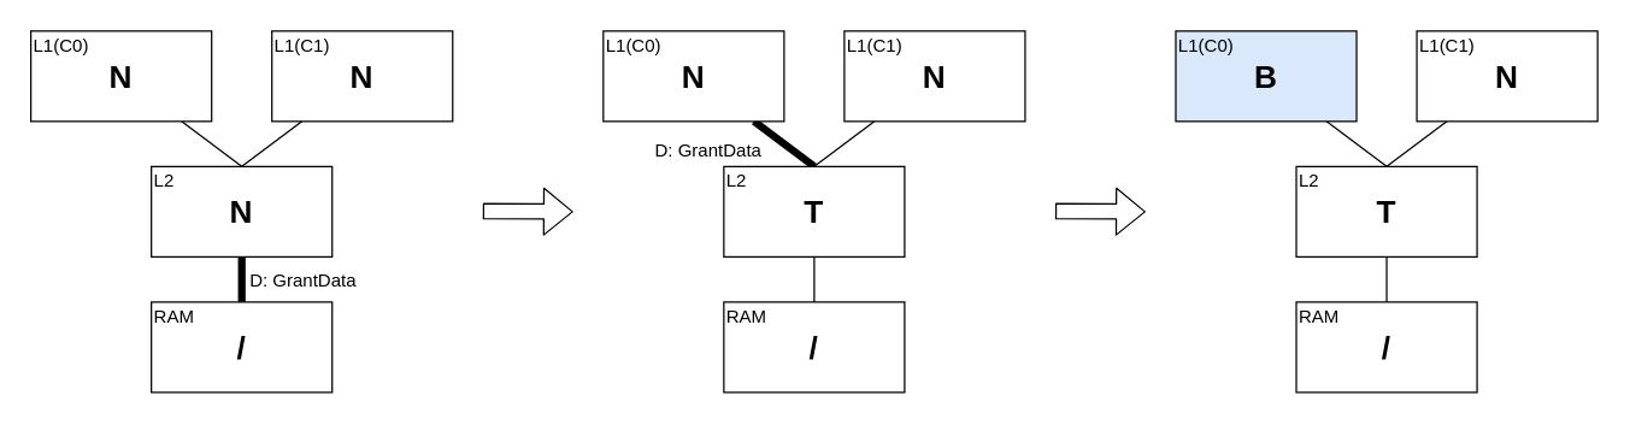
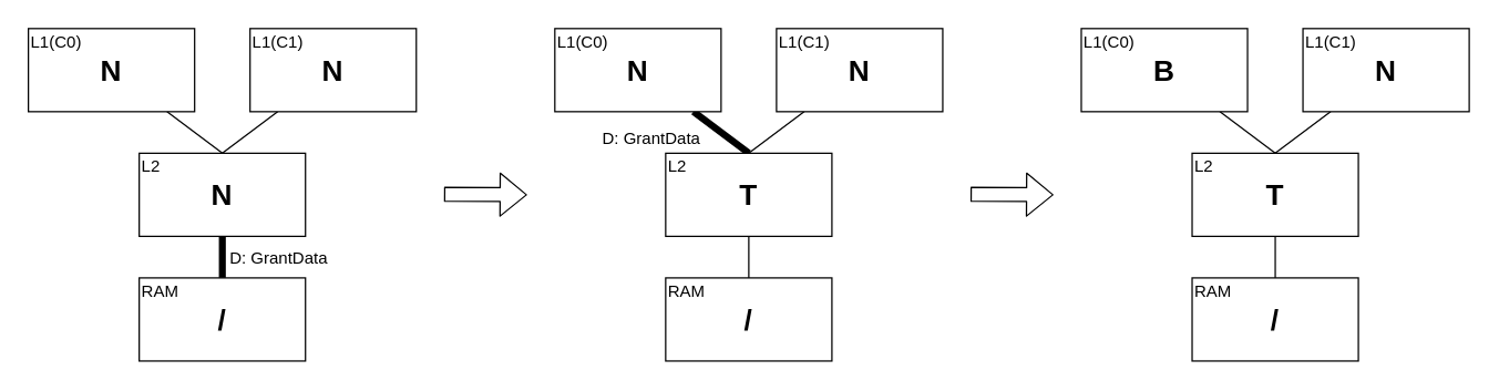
  <mxCell id="0" />
  <mxCell id="1" parent="0" />
  <mxCell id="2" style="edgeStyle=none;html=1;entryX=0.5;entryY=0;entryDx=0;entryDy=0;endArrow=none;endFill=0;" edge="1" parent="1" source="3" target="7"><mxGeometry relative="1" as="geometry" /></mxCell>
  <mxCell id="3" value="N" style="rounded=0;whiteSpace=wrap;html=1;fontSize=21;fontStyle=1" vertex="1" parent="1"><mxGeometry x="20" y="20" width="120" height="60" as="geometry" /></mxCell>
  <mxCell id="4" style="edgeStyle=none;html=1;entryX=0.5;entryY=0;entryDx=0;entryDy=0;endArrow=none;endFill=0;" edge="1" parent="1" source="5" target="7"><mxGeometry relative="1" as="geometry" /></mxCell>
  <mxCell id="5" value="N" style="rounded=0;whiteSpace=wrap;html=1;fontSize=21;fontStyle=1" vertex="1" parent="1"><mxGeometry x="180" y="20" width="120" height="60" as="geometry" /></mxCell>
  <mxCell id="6" style="edgeStyle=none;html=1;entryX=0.5;entryY=0;entryDx=0;entryDy=0;endArrow=none;endFill=0;strokeWidth=5;" edge="1" parent="1" source="7" target="8"><mxGeometry relative="1" as="geometry" /></mxCell>
  <mxCell id="7" value="N" style="rounded=0;whiteSpace=wrap;html=1;fontSize=21;fontStyle=1" vertex="1" parent="1"><mxGeometry x="100" y="110" width="120" height="60" as="geometry" /></mxCell>
  <mxCell id="8" value="/" style="rounded=0;whiteSpace=wrap;html=1;fontSize=21;fontStyle=1" vertex="1" parent="1"><mxGeometry x="100" y="200" width="120" height="60" as="geometry" /></mxCell>
  <mxCell id="9" value="L1(C0)" style="text;html=1;strokeColor=none;fillColor=none;align=left;verticalAlign=middle;whiteSpace=wrap;rounded=0;" vertex="1" parent="1"><mxGeometry x="20" y="20" width="40" height="20" as="geometry" /></mxCell>
  <mxCell id="10" value="L1(C1)" style="text;html=1;strokeColor=none;fillColor=none;align=left;verticalAlign=middle;whiteSpace=wrap;rounded=0;" vertex="1" parent="1"><mxGeometry x="180" y="20" width="40" height="20" as="geometry" /></mxCell>
  <mxCell id="11" value="L2" style="text;html=1;strokeColor=none;fillColor=none;align=left;verticalAlign=middle;whiteSpace=wrap;rounded=0;" vertex="1" parent="1"><mxGeometry x="100" y="110" width="40" height="20" as="geometry" /></mxCell>
  <mxCell id="12" value="RAM" style="text;html=1;strokeColor=none;fillColor=none;align=left;verticalAlign=middle;whiteSpace=wrap;rounded=0;" vertex="1" parent="1"><mxGeometry x="100" y="200" width="40" height="20" as="geometry" /></mxCell>
  <mxCell id="13" style="edgeStyle=none;html=1;entryX=0.5;entryY=0;entryDx=0;entryDy=0;endArrow=none;endFill=0;strokeWidth=5;" edge="1" parent="1" source="14" target="18"><mxGeometry relative="1" as="geometry" /></mxCell>
  <mxCell id="14" value="N" style="rounded=0;whiteSpace=wrap;html=1;fontSize=21;fontStyle=1" vertex="1" parent="1"><mxGeometry x="400" y="20" width="120" height="60" as="geometry" /></mxCell>
  <mxCell id="15" style="edgeStyle=none;html=1;entryX=0.5;entryY=0;entryDx=0;entryDy=0;endArrow=none;endFill=0;" edge="1" parent="1" source="16" target="18"><mxGeometry relative="1" as="geometry" /></mxCell>
  <mxCell id="16" value="N" style="rounded=0;whiteSpace=wrap;html=1;fontSize=21;fontStyle=1" vertex="1" parent="1"><mxGeometry x="560" y="20" width="120" height="60" as="geometry" /></mxCell>
  <mxCell id="17" style="edgeStyle=none;html=1;entryX=0.5;entryY=0;entryDx=0;entryDy=0;endArrow=none;endFill=0;" edge="1" parent="1" source="18" target="19"><mxGeometry relative="1" as="geometry" /></mxCell>
  <mxCell id="18" value="T" style="rounded=0;whiteSpace=wrap;html=1;fontSize=21;fontStyle=1" vertex="1" parent="1"><mxGeometry x="480" y="110" width="120" height="60" as="geometry" /></mxCell>
  <mxCell id="19" value="/" style="rounded=0;whiteSpace=wrap;html=1;fontSize=21;fontStyle=1" vertex="1" parent="1"><mxGeometry x="480" y="200" width="120" height="60" as="geometry" /></mxCell>
  <mxCell id="20" value="L1(C0)" style="text;html=1;strokeColor=none;fillColor=none;align=left;verticalAlign=middle;whiteSpace=wrap;rounded=0;" vertex="1" parent="1"><mxGeometry x="400" y="20" width="40" height="20" as="geometry" /></mxCell>
  <mxCell id="21" value="L1(C1)" style="text;html=1;strokeColor=none;fillColor=none;align=left;verticalAlign=middle;whiteSpace=wrap;rounded=0;" vertex="1" parent="1"><mxGeometry x="560" y="20" width="40" height="20" as="geometry" /></mxCell>
  <mxCell id="22" value="L2" style="text;html=1;strokeColor=none;fillColor=none;align=left;verticalAlign=middle;whiteSpace=wrap;rounded=0;" vertex="1" parent="1"><mxGeometry x="480" y="110" width="40" height="20" as="geometry" /></mxCell>
  <mxCell id="23" value="RAM" style="text;html=1;strokeColor=none;fillColor=none;align=left;verticalAlign=middle;whiteSpace=wrap;rounded=0;" vertex="1" parent="1"><mxGeometry x="480" y="200" width="40" height="20" as="geometry" /></mxCell>
  <mxCell id="24" value="" style="shape=flexArrow;endArrow=classic;html=1;fontSize=21;" edge="1" parent="1"><mxGeometry width="50" height="50" relative="1" as="geometry"><mxPoint x="320" y="139.66" as="sourcePoint" /><mxPoint x="380" y="140" as="targetPoint" /></mxGeometry></mxCell>
  <mxCell id="25" value="D: GrantData" style="text;html=1;strokeColor=none;fillColor=none;align=center;verticalAlign=middle;whiteSpace=wrap;rounded=0;fontSize=12;" vertex="1" parent="1"><mxGeometry x="161" y="176" width="80" height="20" as="geometry" /></mxCell>
  <mxCell id="26" style="edgeStyle=none;html=1;entryX=0.5;entryY=0;entryDx=0;entryDy=0;endArrow=none;endFill=0;" edge="1" parent="1" source="27" target="31"><mxGeometry relative="1" as="geometry" /></mxCell>
- <mxCell id="27" value="B" style="rounded=0;whiteSpace=wrap;html=1;fontSize=21;fontStyle=1;fillColor=#dae8fc;" vertex="1" parent="1"><mxGeometry x="780" y="20" width="120" height="60" as="geometry" /></mxCell>
+ <mxCell id="27" value="B" style="rounded=0;whiteSpace=wrap;html=1;fontSize=21;fontStyle=1" vertex="1" parent="1"><mxGeometry x="780" y="20" width="120" height="60" as="geometry" /></mxCell>
  <mxCell id="28" style="edgeStyle=none;html=1;entryX=0.5;entryY=0;entryDx=0;entryDy=0;endArrow=none;endFill=0;" edge="1" parent="1" source="29" target="31"><mxGeometry relative="1" as="geometry" /></mxCell>
  <mxCell id="29" value="N" style="rounded=0;whiteSpace=wrap;html=1;fontSize=21;fontStyle=1" vertex="1" parent="1"><mxGeometry x="940" y="20" width="120" height="60" as="geometry" /></mxCell>
  <mxCell id="30" style="edgeStyle=none;html=1;entryX=0.5;entryY=0;entryDx=0;entryDy=0;endArrow=none;endFill=0;" edge="1" parent="1" source="31" target="32"><mxGeometry relative="1" as="geometry" /></mxCell>
  <mxCell id="31" value="T" style="rounded=0;whiteSpace=wrap;html=1;fontSize=21;fontStyle=1" vertex="1" parent="1"><mxGeometry x="860" y="110" width="120" height="60" as="geometry" /></mxCell>
  <mxCell id="32" value="/" style="rounded=0;whiteSpace=wrap;html=1;fontSize=21;fontStyle=1" vertex="1" parent="1"><mxGeometry x="860" y="200" width="120" height="60" as="geometry" /></mxCell>
  <mxCell id="33" value="L1(C0)" style="text;html=1;strokeColor=none;fillColor=none;align=left;verticalAlign=middle;whiteSpace=wrap;rounded=0;" vertex="1" parent="1"><mxGeometry x="780" y="20" width="40" height="20" as="geometry" /></mxCell>
  <mxCell id="34" value="L1(C1)" style="text;html=1;strokeColor=none;fillColor=none;align=left;verticalAlign=middle;whiteSpace=wrap;rounded=0;" vertex="1" parent="1"><mxGeometry x="940" y="20" width="40" height="20" as="geometry" /></mxCell>
  <mxCell id="35" value="L2" style="text;html=1;strokeColor=none;fillColor=none;align=left;verticalAlign=middle;whiteSpace=wrap;rounded=0;" vertex="1" parent="1"><mxGeometry x="860" y="110" width="40" height="20" as="geometry" /></mxCell>
  <mxCell id="36" value="RAM" style="text;html=1;strokeColor=none;fillColor=none;align=left;verticalAlign=middle;whiteSpace=wrap;rounded=0;" vertex="1" parent="1"><mxGeometry x="860" y="200" width="40" height="20" as="geometry" /></mxCell>
  <mxCell id="37" value="" style="shape=flexArrow;endArrow=classic;html=1;fontSize=21;" edge="1" parent="1"><mxGeometry width="50" height="50" relative="1" as="geometry"><mxPoint x="700" y="139.66" as="sourcePoint" /><mxPoint x="760" y="140" as="targetPoint" /></mxGeometry></mxCell>
  <mxCell id="38" value="D: GrantData" style="text;html=1;strokeColor=none;fillColor=none;align=center;verticalAlign=middle;whiteSpace=wrap;rounded=0;fontSize=12;" vertex="1" parent="1"><mxGeometry x="430" y="90" width="80" height="20" as="geometry" /></mxCell>
